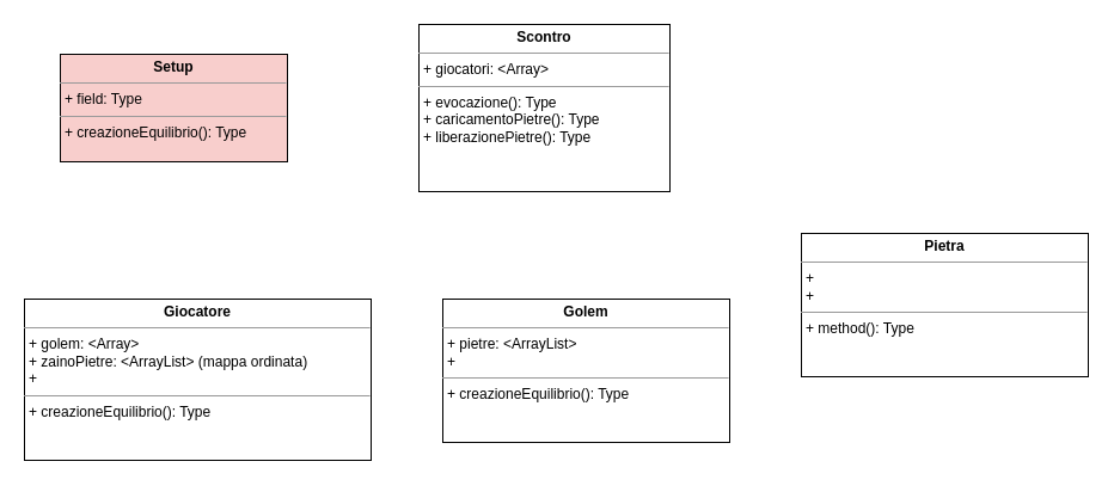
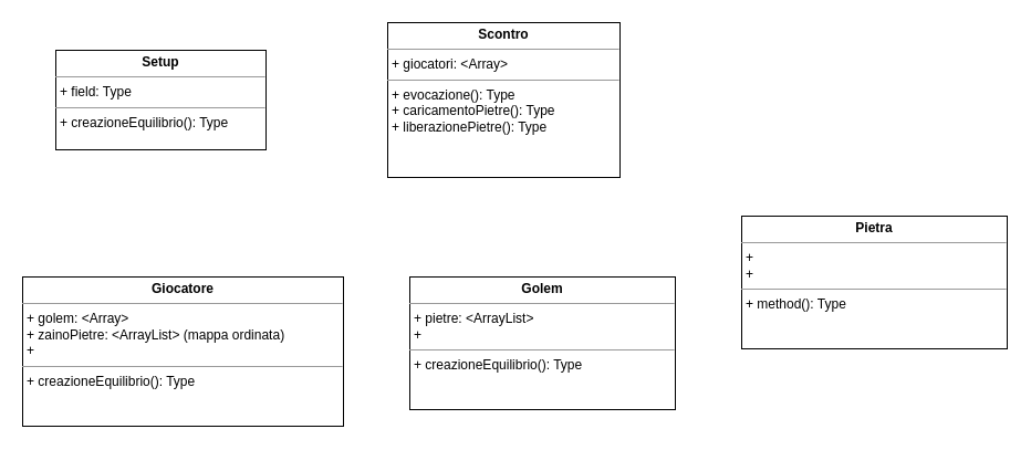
  <mxCell id="0" />
  <mxCell id="1" parent="0" />
  <mxCell id="2" value="&lt;p style=&quot;margin: 0px ; margin-top: 4px ; text-align: center&quot;&gt;&lt;b&gt;Scontro&lt;/b&gt;&lt;/p&gt;&lt;hr size=&quot;1&quot;&gt;&lt;p style=&quot;margin: 0px ; margin-left: 4px&quot;&gt;+ giocatori: &amp;lt;Array&amp;gt;&lt;/p&gt;&lt;hr size=&quot;1&quot;&gt;&lt;p style=&quot;margin: 0px ; margin-left: 4px&quot;&gt;+ evocazione(): Type&lt;/p&gt;&lt;p style=&quot;margin: 0px ; margin-left: 4px&quot;&gt;+ caricamentoPietre(): Type&lt;/p&gt;&lt;p style=&quot;margin: 0px ; margin-left: 4px&quot;&gt;+ liberazionePietre(): Type&lt;/p&gt;&lt;p style=&quot;margin: 0px ; margin-left: 4px&quot;&gt;&lt;br&gt;&lt;/p&gt;" style="verticalAlign=top;align=left;overflow=fill;fontSize=12;fontFamily=Helvetica;html=1;" vertex="1" parent="1"><mxGeometry x="350" y="20" width="210" height="140" as="geometry" /></mxCell>
- <mxCell id="3" value="&lt;p style=&quot;margin: 0px ; margin-top: 4px ; text-align: center&quot;&gt;&lt;b&gt;Setup&lt;/b&gt;&lt;/p&gt;&lt;hr size=&quot;1&quot;&gt;&lt;p style=&quot;margin: 0px ; margin-left: 4px&quot;&gt;+ field: Type&lt;/p&gt;&lt;hr size=&quot;1&quot;&gt;&lt;p style=&quot;margin: 0px ; margin-left: 4px&quot;&gt;+ creazioneEquilibrio(): Type&lt;/p&gt;" style="verticalAlign=top;align=left;overflow=fill;fontSize=12;fontFamily=Helvetica;html=1;fillColor=#f8cecc;" vertex="1" parent="1"><mxGeometry x="50" y="45" width="190" height="90" as="geometry" /></mxCell>
+ <mxCell id="3" value="&lt;p style=&quot;margin: 0px ; margin-top: 4px ; text-align: center&quot;&gt;&lt;b&gt;Setup&lt;/b&gt;&lt;/p&gt;&lt;hr size=&quot;1&quot;&gt;&lt;p style=&quot;margin: 0px ; margin-left: 4px&quot;&gt;+ field: Type&lt;/p&gt;&lt;hr size=&quot;1&quot;&gt;&lt;p style=&quot;margin: 0px ; margin-left: 4px&quot;&gt;+ creazioneEquilibrio(): Type&lt;/p&gt;" style="verticalAlign=top;align=left;overflow=fill;fontSize=12;fontFamily=Helvetica;html=1;" vertex="1" parent="1"><mxGeometry x="50" y="45" width="190" height="90" as="geometry" /></mxCell>
  <mxCell id="4" value="&lt;p style=&quot;margin: 0px ; margin-top: 4px ; text-align: center&quot;&gt;&lt;b&gt;Giocatore&lt;/b&gt;&lt;/p&gt;&lt;hr size=&quot;1&quot;&gt;&lt;p style=&quot;margin: 0px ; margin-left: 4px&quot;&gt;+ golem: &amp;lt;Array&amp;gt;&lt;/p&gt;&lt;p style=&quot;margin: 0px ; margin-left: 4px&quot;&gt;+ zainoPietre: &amp;lt;ArrayList&amp;gt; (mappa ordinata)&lt;/p&gt;&lt;p style=&quot;margin: 0px ; margin-left: 4px&quot;&gt;&lt;span&gt;+&amp;nbsp;&lt;/span&gt;&lt;/p&gt;&lt;hr size=&quot;1&quot;&gt;&lt;p style=&quot;margin: 0px ; margin-left: 4px&quot;&gt;+ creazioneEquilibrio(): Type&lt;/p&gt;" style="verticalAlign=top;align=left;overflow=fill;fontSize=12;fontFamily=Helvetica;html=1;" vertex="1" parent="1"><mxGeometry x="20" y="250" width="290" height="135" as="geometry" /></mxCell>
  <mxCell id="5" value="&lt;p style=&quot;margin: 0px ; margin-top: 4px ; text-align: center&quot;&gt;&lt;b&gt;Golem&lt;/b&gt;&lt;/p&gt;&lt;hr size=&quot;1&quot;&gt;&lt;p style=&quot;margin: 0px ; margin-left: 4px&quot;&gt;+ pietre: &amp;lt;ArrayList&amp;gt;&lt;/p&gt;&lt;p style=&quot;margin: 0px ; margin-left: 4px&quot;&gt;+&amp;nbsp;&lt;/p&gt;&lt;hr size=&quot;1&quot;&gt;&lt;p style=&quot;margin: 0px ; margin-left: 4px&quot;&gt;+ creazioneEquilibrio(): Type&lt;/p&gt;" style="verticalAlign=top;align=left;overflow=fill;fontSize=12;fontFamily=Helvetica;html=1;" vertex="1" parent="1"><mxGeometry x="370" y="250" width="240" height="120" as="geometry" /></mxCell>
  <mxCell id="6" value="&lt;p style=&quot;margin: 0px ; margin-top: 4px ; text-align: center&quot;&gt;&lt;b&gt;Pietra&lt;/b&gt;&lt;/p&gt;&lt;hr size=&quot;1&quot;&gt;&lt;p style=&quot;margin: 0px ; margin-left: 4px&quot;&gt;+&amp;nbsp;&lt;/p&gt;&lt;p style=&quot;margin: 0px ; margin-left: 4px&quot;&gt;+&amp;nbsp;&lt;/p&gt;&lt;hr size=&quot;1&quot;&gt;&lt;p style=&quot;margin: 0px ; margin-left: 4px&quot;&gt;+ method(): Type&lt;/p&gt;" style="verticalAlign=top;align=left;overflow=fill;fontSize=12;fontFamily=Helvetica;html=1;" vertex="1" parent="1"><mxGeometry x="670" y="195" width="240" height="120" as="geometry" /></mxCell>
